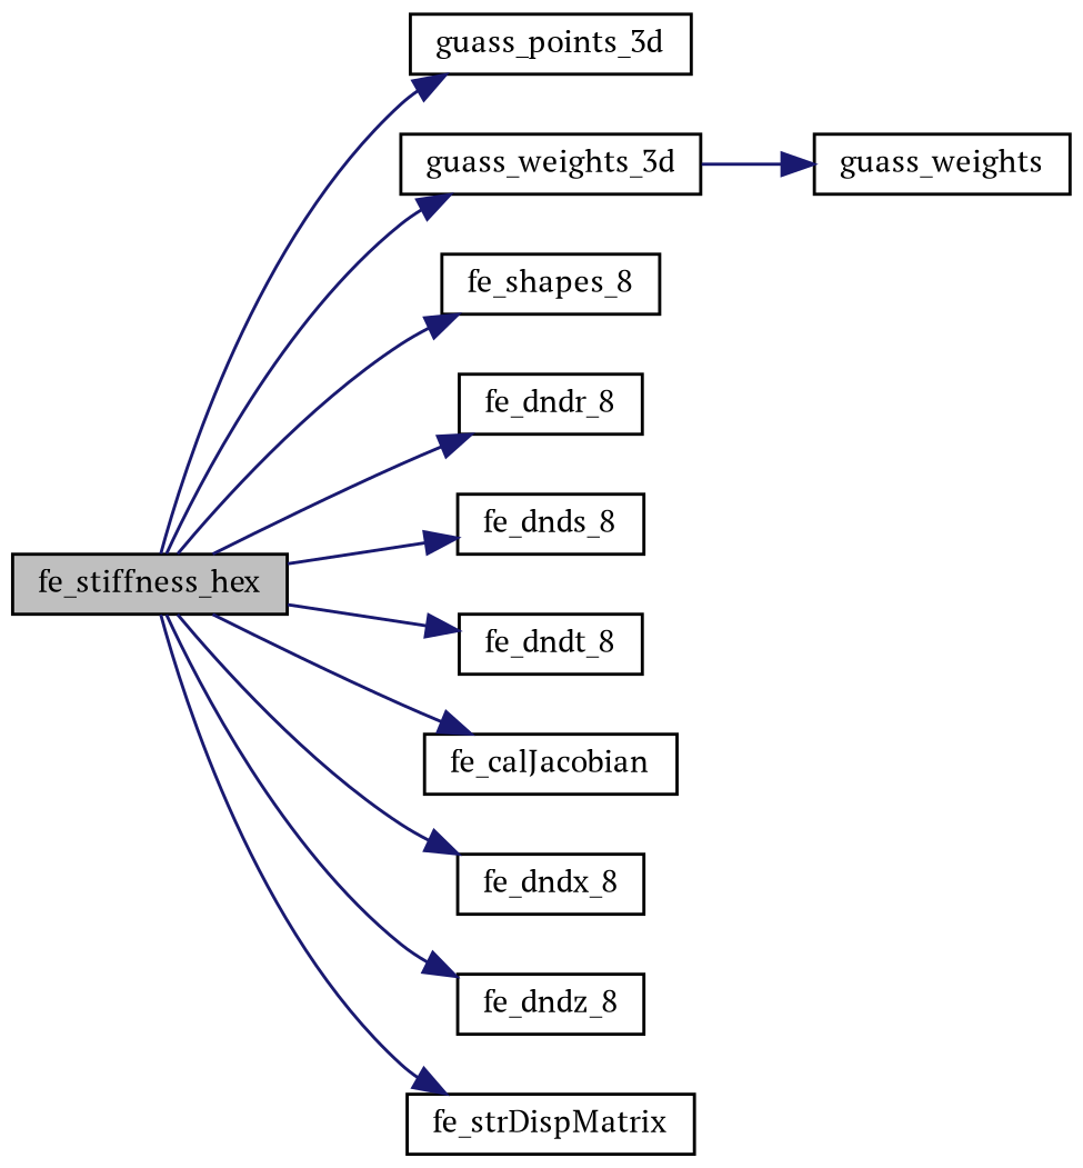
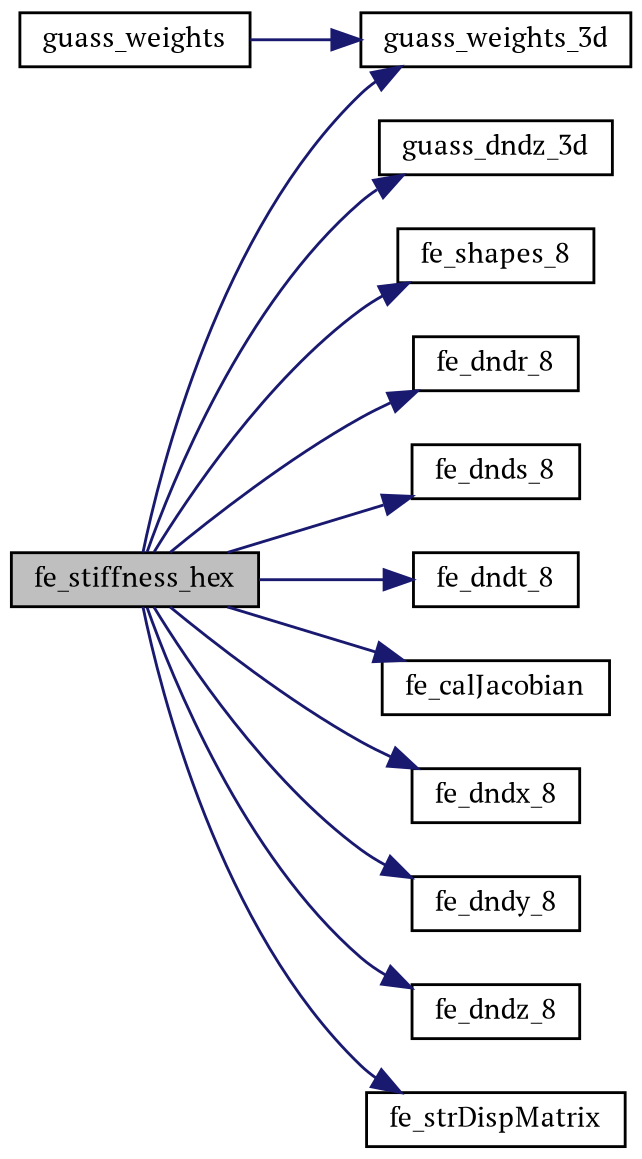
  digraph {
    fontname="PT Serif"
    rankdir=LR
    node [color=black fillcolor=white fontname="PT Serif" fontsize=10 shape=record style=filled]
    edge [color=midnightblue fontname="PT Serif" fontsize=10 labelfontname=Helvetica labelfontsize=10 style=solid]
    n1 [fillcolor=grey75 fontcolor=black height=0.2 label=fe_stiffness_hex width=0.4]
-   n2 [height=0.2 label=guass_points_3d width=0.4]
+   n2 [height=0.2 label=guass_dndz_3d width=0.4]
    n3 [height=0.2 label=guass_weights_3d width=0.4]
    n4 [height=0.2 label=fe_shapes_8 width=0.4]
    n5 [height=0.2 label=fe_dndr_8 width=0.4]
    n6 [height=0.2 label=fe_dnds_8 width=0.4]
    n7 [height=0.2 label=fe_dndt_8 width=0.4]
    n8 [height=0.2 label=fe_calJacobian width=0.4]
    n9 [height=0.2 label=fe_dndx_8 width=0.4]
+   n10 [height=0.2 label=fe_dndy_8 width=0.4]
    n11 [height=0.2 label=fe_dndz_8 width=0.4]
    n12 [height=0.2 label=fe_strDispMatrix width=0.4]
    n13 [height=0.2 label=guass_weights width=0.4]
    n1 -> n2
    n1 -> n3
    n1 -> n4
    n1 -> n5
    n1 -> n6
    n1 -> n7
    n1 -> n8
    n1 -> n9
+   n1 -> n10
    n1 -> n11
    n1 -> n12
-   n3 -> n13
+   n13 -> n3
  }
